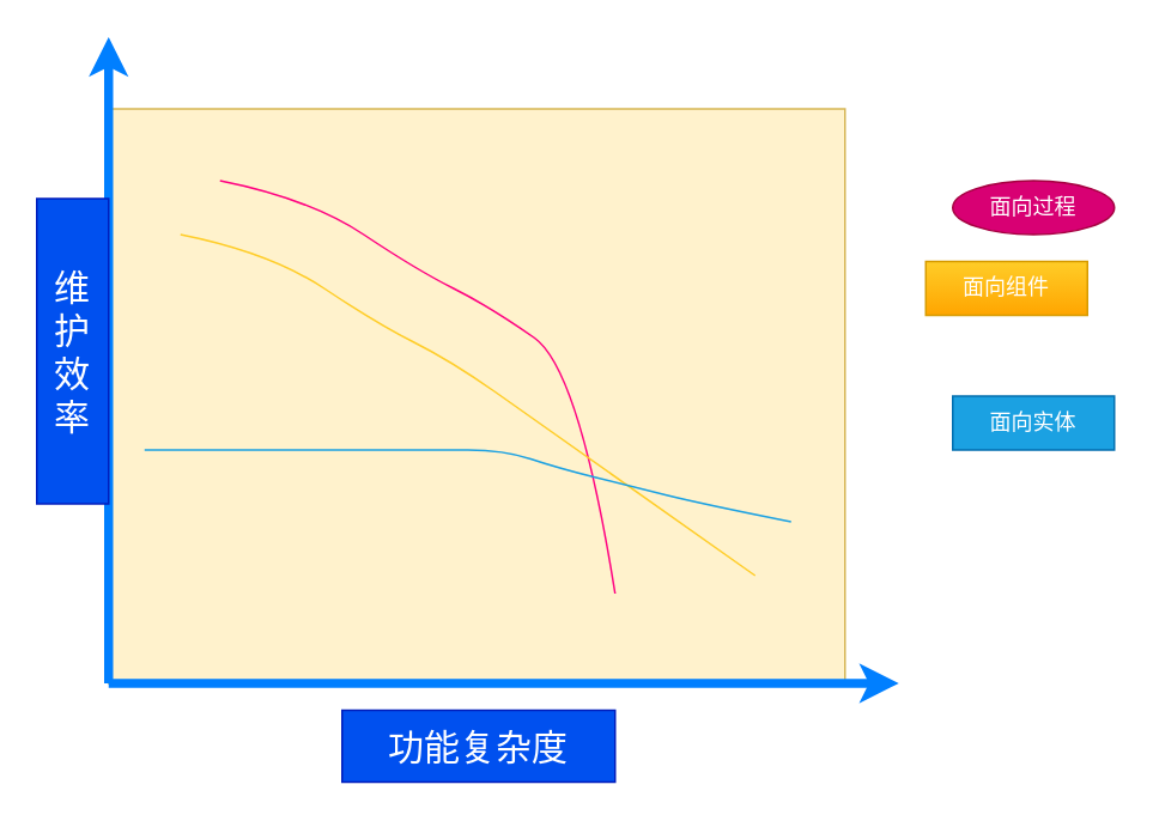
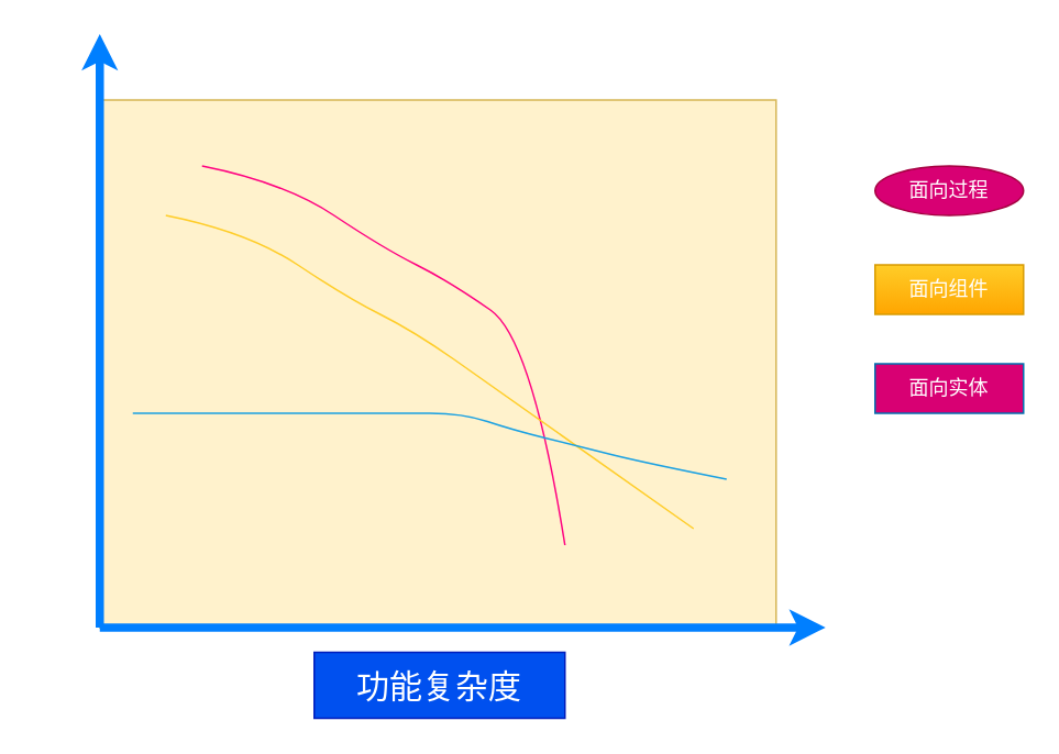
  <mxCell id="0" />
  <mxCell id="1" parent="0" />
  <mxCell id="2" value="" style="rounded=0;whiteSpace=wrap;html=1;fontSize=20;fillColor=#fff2cc;strokeColor=#d6b656;" vertex="1" parent="1"><mxGeometry x="60" y="60" width="410" height="320" as="geometry" /></mxCell>
  <mxCell id="3" value="" style="endArrow=classic;html=1;strokeWidth=5;strokeColor=#007FFF;" edge="1" parent="1"><mxGeometry width="50" height="50" relative="1" as="geometry"><mxPoint x="60" y="380" as="sourcePoint" /><mxPoint x="60" y="20" as="targetPoint" /></mxGeometry></mxCell>
  <mxCell id="4" value="" style="endArrow=classic;html=1;strokeColor=#007FFF;strokeWidth=5;" edge="1" parent="1"><mxGeometry width="50" height="50" relative="1" as="geometry"><mxPoint x="60" y="380" as="sourcePoint" /><mxPoint x="500" y="380" as="targetPoint" /></mxGeometry></mxCell>
- <mxCell id="5" value="维护效率" style="rounded=0;whiteSpace=wrap;html=1;fillColor=#0050ef;strokeColor=#001DBC;fontColor=#ffffff;fontSize=20;" vertex="1" parent="1"><mxGeometry x="20" y="110" width="40" height="170" as="geometry" /></mxCell>
  <mxCell id="6" value="功能复杂度" style="rounded=0;whiteSpace=wrap;html=1;fillColor=#0050ef;strokeColor=#001DBC;fontColor=#ffffff;fontSize=20;" vertex="1" parent="1"><mxGeometry x="190" y="395" width="152" height="40" as="geometry" /></mxCell>
  <mxCell id="7" value="面向过程" style="ellipse;whiteSpace=wrap;html=1;fillColor=#d80073;strokeColor=#A50040;fontColor=#ffffff;" vertex="1" parent="1"><mxGeometry x="530" y="100" width="90" height="30" as="geometry" /></mxCell>
- <mxCell id="8" value="面向组件" style="rounded=0;whiteSpace=wrap;html=1;fillColor=#ffcd28;strokeColor=#d79b00;gradientColor=#ffa500;fontColor=#FFFFFF;" vertex="1" parent="1"><mxGeometry x="515" y="145" width="90" height="30" as="geometry" /></mxCell>
- <mxCell id="9" value="面向实体" style="rounded=0;whiteSpace=wrap;html=1;fillColor=#1ba1e2;strokeColor=#006EAF;fontColor=#ffffff;" vertex="1" parent="1"><mxGeometry x="530" y="220" width="90" height="30" as="geometry" /></mxCell>
+ <mxCell id="8" value="面向组件" style="rounded=0;whiteSpace=wrap;html=1;fillColor=#ffcd28;strokeColor=#d79b00;gradientColor=#ffa500;fontColor=#FFFFFF;" vertex="1" parent="1"><mxGeometry x="530" y="160" width="90" height="30" as="geometry" /></mxCell>
+ <mxCell id="9" value="面向实体" style="rounded=0;whiteSpace=wrap;html=1;fillColor=#d80073;strokeColor=#006EAF;fontColor=#ffffff;" vertex="1" parent="1"><mxGeometry x="530" y="220" width="90" height="30" as="geometry" /></mxCell>
  <mxCell id="10" value="" style="curved=1;endArrow=none;html=1;fontColor=#FFFFFF;strokeColor=#FF0080;endFill=0;" edge="1" parent="1"><mxGeometry width="50" height="50" relative="1" as="geometry"><mxPoint x="122" y="100" as="sourcePoint" /><mxPoint x="342" y="330" as="targetPoint" /><Array as="points"><mxPoint x="172" y="110" /><mxPoint x="232" y="150" /><mxPoint x="272" y="170" /><mxPoint x="322" y="205" /></Array></mxGeometry></mxCell>
  <mxCell id="11" value="" style="curved=1;endArrow=none;html=1;fontColor=#FFFFFF;strokeColor=#ffcd28;endFill=0;" edge="1" parent="1"><mxGeometry width="50" height="50" relative="1" as="geometry"><mxPoint x="100" y="130" as="sourcePoint" /><mxPoint x="420" y="320" as="targetPoint" /><Array as="points"><mxPoint x="150" y="140" /><mxPoint x="210" y="180" /><mxPoint x="250" y="200" /><mxPoint x="300" y="235" /></Array></mxGeometry></mxCell>
  <mxCell id="12" value="" style="curved=1;endArrow=none;html=1;fontColor=#FFFFFF;strokeColor=#1ba1e2;endFill=0;" edge="1" parent="1"><mxGeometry width="50" height="50" relative="1" as="geometry"><mxPoint x="80" y="250" as="sourcePoint" /><mxPoint x="440" y="290" as="targetPoint" /><Array as="points"><mxPoint x="120" y="250" /><mxPoint x="160" y="250" /><mxPoint x="200" y="250" /><mxPoint x="240" y="250" /><mxPoint x="280" y="250" /><mxPoint x="310" y="260" /><mxPoint x="350" y="270" /><mxPoint x="390" y="280" /></Array></mxGeometry></mxCell>
